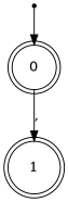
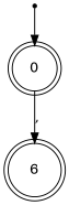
  digraph {
    rankdir=TB
    node [fontsize=14 shape=doublecircle]
    n1 [label=0]
-   n2 [label=1]
+   n2 [label=6]
    n3 [label=1 shape=point]
    n1 -> n2 [label=","]
    n3 -> n1
  }
